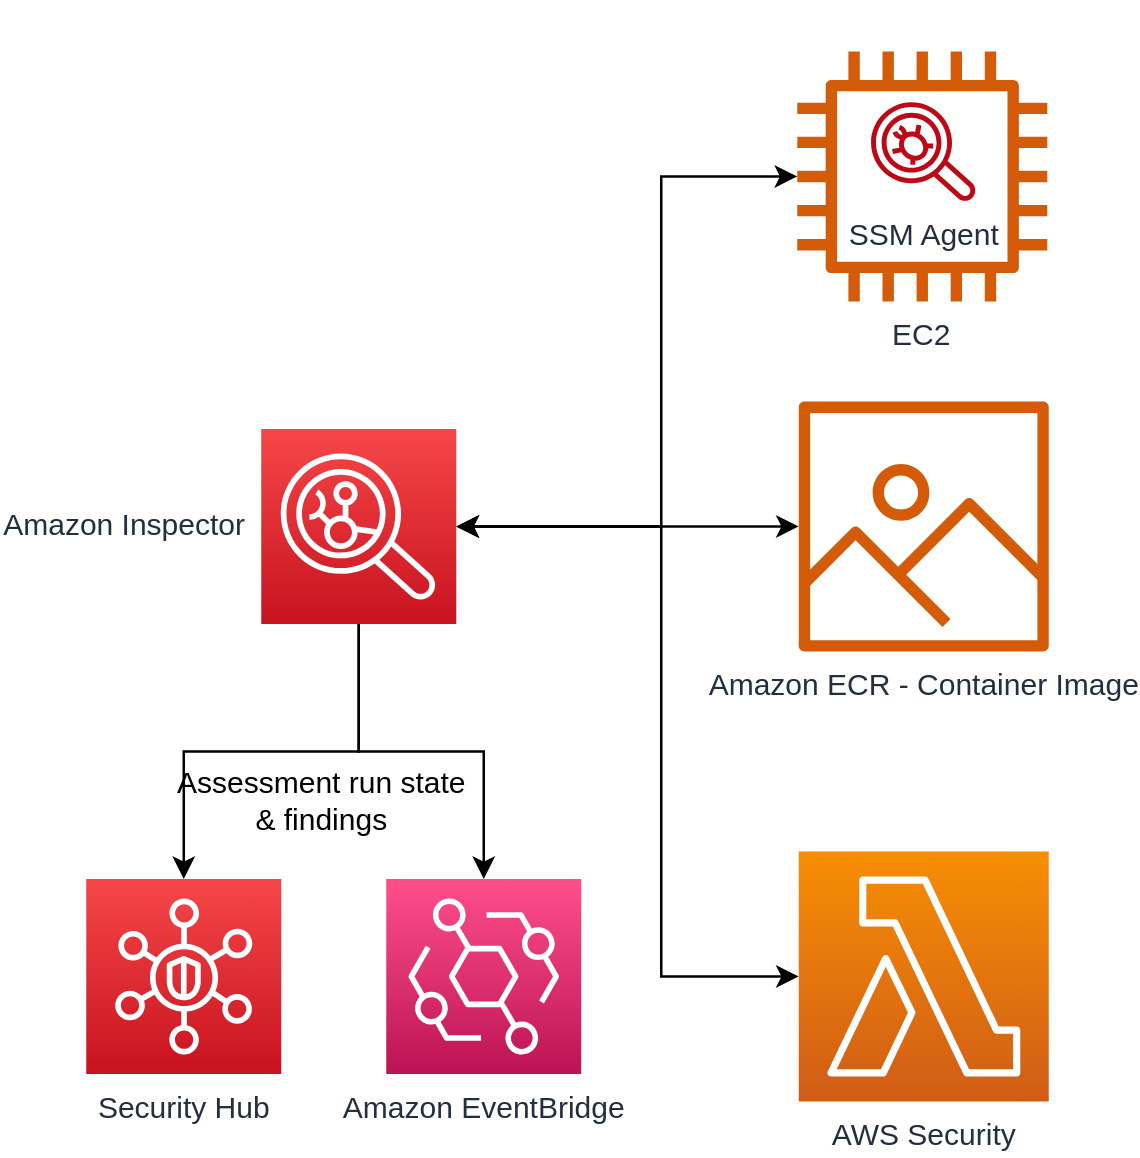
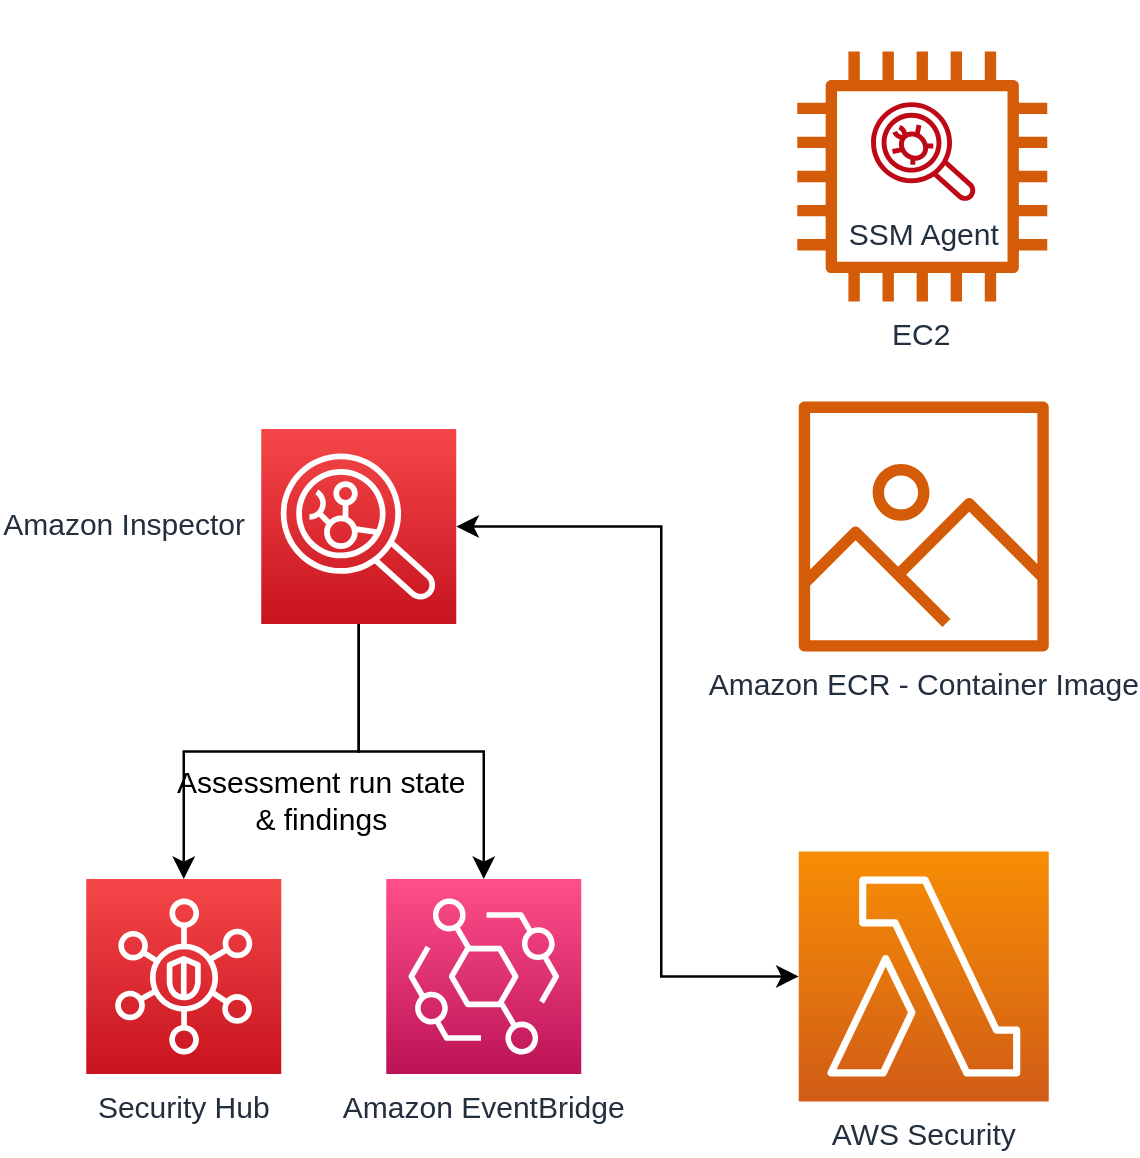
  <mxCell id="0" />
  <mxCell id="1" parent="0" />
  <mxCell id="2" value="EC2" style="sketch=0;outlineConnect=0;fontColor=#232F3E;gradientColor=none;fillColor=#D45B07;strokeColor=none;dashed=0;verticalLabelPosition=bottom;verticalAlign=top;align=center;html=1;fontSize=12;fontStyle=0;aspect=fixed;pointerEvents=1;shape=mxgraph.aws4.instance2;" vertex="1" parent="1"><mxGeometry x="304.41" y="20" width="100" height="100" as="geometry" /></mxCell>
- <mxCell id="3" style="edgeStyle=orthogonalEdgeStyle;rounded=0;orthogonalLoop=1;jettySize=auto;html=1;startArrow=classic;startFill=1;" edge="1" parent="1" source="8" target="11"><mxGeometry relative="1" as="geometry" /></mxCell>
- <mxCell id="4" style="edgeStyle=orthogonalEdgeStyle;rounded=0;orthogonalLoop=1;jettySize=auto;html=1;startArrow=classic;startFill=1;" edge="1" parent="1" source="8" target="2"><mxGeometry relative="1" as="geometry"><Array as="points"><mxPoint x="250" y="210" /><mxPoint x="250" y="70" /></Array></mxGeometry></mxCell>
  <mxCell id="5" style="edgeStyle=orthogonalEdgeStyle;rounded=0;orthogonalLoop=1;jettySize=auto;html=1;entryX=0;entryY=0.5;entryDx=0;entryDy=0;entryPerimeter=0;startArrow=classic;startFill=1;" edge="1" parent="1" source="8" target="9"><mxGeometry relative="1" as="geometry"><Array as="points"><mxPoint x="250" y="210" /><mxPoint x="250" y="390" /></Array></mxGeometry></mxCell>
  <mxCell id="6" style="edgeStyle=orthogonalEdgeStyle;rounded=0;orthogonalLoop=1;jettySize=auto;html=1;" edge="1" parent="1" source="8" target="12"><mxGeometry relative="1" as="geometry" /></mxCell>
  <mxCell id="7" style="edgeStyle=orthogonalEdgeStyle;rounded=0;orthogonalLoop=1;jettySize=auto;html=1;" edge="1" parent="1" source="8" target="13"><mxGeometry relative="1" as="geometry" /></mxCell>
  <mxCell id="8" value="Amazon Inspector" style="sketch=0;points=[[0,0,0],[0.25,0,0],[0.5,0,0],[0.75,0,0],[1,0,0],[0,1,0],[0.25,1,0],[0.5,1,0],[0.75,1,0],[1,1,0],[0,0.25,0],[0,0.5,0],[0,0.75,0],[1,0.25,0],[1,0.5,0],[1,0.75,0]];outlineConnect=0;fontColor=#232F3E;gradientColor=#F54749;gradientDirection=north;fillColor=#C7131F;strokeColor=#ffffff;dashed=0;verticalLabelPosition=middle;verticalAlign=middle;align=right;html=1;fontSize=12;fontStyle=0;aspect=fixed;shape=mxgraph.aws4.resourceIcon;resIcon=mxgraph.aws4.inspector;labelPosition=left;spacingRight=5;" vertex="1" parent="1"><mxGeometry x="90" y="171" width="78" height="78" as="geometry" /></mxCell>
  <mxCell id="9" value="AWS Security" style="sketch=0;points=[[0,0,0],[0.25,0,0],[0.5,0,0],[0.75,0,0],[1,0,0],[0,1,0],[0.25,1,0],[0.5,1,0],[0.75,1,0],[1,1,0],[0,0.25,0],[0,0.5,0],[0,0.75,0],[1,0.25,0],[1,0.5,0],[1,0.75,0]];outlineConnect=0;fontColor=#232F3E;gradientColor=#F78E04;gradientDirection=north;fillColor=#D05C17;strokeColor=#ffffff;dashed=0;verticalLabelPosition=bottom;verticalAlign=top;align=center;html=1;fontSize=12;fontStyle=0;aspect=fixed;shape=mxgraph.aws4.resourceIcon;resIcon=mxgraph.aws4.lambda;" vertex="1" parent="1"><mxGeometry x="305" y="340" width="100" height="100" as="geometry" /></mxCell>
  <mxCell id="10" value="SSM Agent" style="sketch=0;outlineConnect=0;fontColor=#232F3E;gradientColor=none;fillColor=#BF0816;strokeColor=none;dashed=0;verticalLabelPosition=bottom;verticalAlign=top;align=center;html=1;fontSize=12;fontStyle=0;aspect=fixed;pointerEvents=1;shape=mxgraph.aws4.agent;" vertex="1" parent="1"><mxGeometry x="333.92" y="40" width="42.16" height="40" as="geometry" /></mxCell>
  <mxCell id="11" value="Amazon ECR - Container Image" style="sketch=0;outlineConnect=0;fontColor=#232F3E;gradientColor=none;fillColor=#D45B07;strokeColor=none;dashed=0;verticalLabelPosition=bottom;verticalAlign=top;align=center;html=1;fontSize=12;fontStyle=0;aspect=fixed;pointerEvents=1;shape=mxgraph.aws4.container_registry_image;" vertex="1" parent="1"><mxGeometry x="305" y="160" width="100" height="100" as="geometry" /></mxCell>
  <mxCell id="12" value="Security Hub" style="sketch=0;points=[[0,0,0],[0.25,0,0],[0.5,0,0],[0.75,0,0],[1,0,0],[0,1,0],[0.25,1,0],[0.5,1,0],[0.75,1,0],[1,1,0],[0,0.25,0],[0,0.5,0],[0,0.75,0],[1,0.25,0],[1,0.5,0],[1,0.75,0]];outlineConnect=0;fontColor=#232F3E;gradientColor=#F54749;gradientDirection=north;fillColor=#C7131F;strokeColor=#ffffff;dashed=0;verticalLabelPosition=bottom;verticalAlign=top;align=center;html=1;fontSize=12;fontStyle=0;aspect=fixed;shape=mxgraph.aws4.resourceIcon;resIcon=mxgraph.aws4.security_hub;" vertex="1" parent="1"><mxGeometry x="20" y="351" width="78" height="78" as="geometry" /></mxCell>
  <mxCell id="13" value="Amazon EventBridge" style="sketch=0;points=[[0,0,0],[0.25,0,0],[0.5,0,0],[0.75,0,0],[1,0,0],[0,1,0],[0.25,1,0],[0.5,1,0],[0.75,1,0],[1,1,0],[0,0.25,0],[0,0.5,0],[0,0.75,0],[1,0.25,0],[1,0.5,0],[1,0.75,0]];outlineConnect=0;fontColor=#232F3E;gradientColor=#FF4F8B;gradientDirection=north;fillColor=#BC1356;strokeColor=#ffffff;dashed=0;verticalLabelPosition=bottom;verticalAlign=top;align=center;html=1;fontSize=12;fontStyle=0;aspect=fixed;shape=mxgraph.aws4.resourceIcon;resIcon=mxgraph.aws4.eventbridge;" vertex="1" parent="1"><mxGeometry x="140" y="351" width="78" height="78" as="geometry" /></mxCell>
  <mxCell id="14" value="Assessment run state&lt;br&gt;&amp;amp; findings" style="text;html=1;align=center;verticalAlign=middle;resizable=0;points=[];autosize=1;strokeColor=none;fillColor=none;" vertex="1" parent="1"><mxGeometry x="44" y="300" width="140" height="40" as="geometry" /></mxCell>
